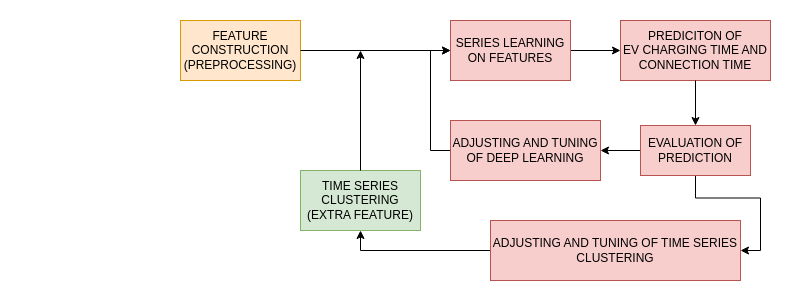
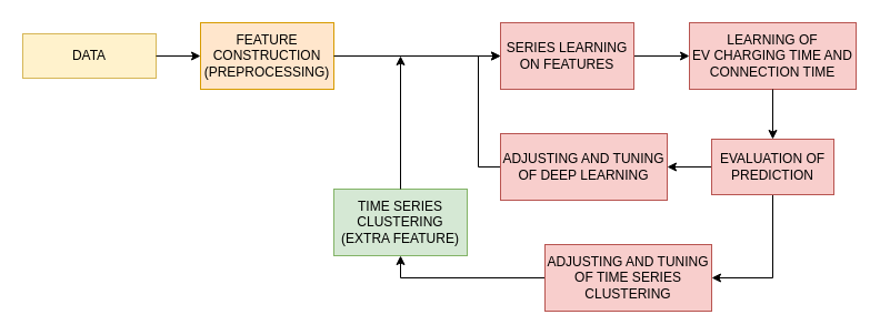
  <mxCell id="0" />
  <mxCell id="1" parent="0" />
+ <mxCell id="2" value="DATA" style="rounded=0;whiteSpace=wrap;html=1;fillColor=#fff2cc;strokeColor=#d6b656;" vertex="1" parent="1"><mxGeometry x="20" y="30" width="120" height="40" as="geometry" /></mxCell>
+ <mxCell id="3" value="" style="endArrow=classic;html=1;rounded=0;exitX=1;exitY=0.5;exitDx=0;exitDy=0;" edge="1" parent="1" source="2" target="4"><mxGeometry width="50" height="50" relative="1" as="geometry"><mxPoint x="410" y="130" as="sourcePoint" /><mxPoint x="220" y="50" as="targetPoint" /></mxGeometry></mxCell>
  <mxCell id="4" value="FEATURE CONSTRUCTION (PREPROCESSING)" style="rounded=0;whiteSpace=wrap;html=1;fillColor=#ffe6cc;strokeColor=#d79b00;" vertex="1" parent="1"><mxGeometry x="180" y="20" width="120" height="60" as="geometry" /></mxCell>
  <mxCell id="5" value="" style="edgeStyle=orthogonalEdgeStyle;rounded=0;orthogonalLoop=1;jettySize=auto;html=1;" edge="1" parent="1" source="6" target="10"><mxGeometry relative="1" as="geometry" /></mxCell>
  <mxCell id="6" value="SERIES LEARNING ON FEATURES" style="rounded=0;whiteSpace=wrap;html=1;fillColor=#f8cecc;strokeColor=#b85450;" vertex="1" parent="1"><mxGeometry x="450" y="20" width="120" height="60" as="geometry" /></mxCell>
  <mxCell id="7" value="TIME SERIES CLUSTERING (EXTRA FEATURE)" style="rounded=0;whiteSpace=wrap;html=1;fillColor=#d5e8d4;strokeColor=#82b366;" vertex="1" parent="1"><mxGeometry x="300" y="170" width="120" height="60" as="geometry" /></mxCell>
  <mxCell id="8" value="" style="endArrow=classic;html=1;rounded=0;exitX=0.5;exitY=0;exitDx=0;exitDy=0;" edge="1" parent="1" source="7"><mxGeometry width="50" height="50" relative="1" as="geometry"><mxPoint x="410" y="130" as="sourcePoint" /><mxPoint x="360" y="50" as="targetPoint" /></mxGeometry></mxCell>
  <mxCell id="9" value="" style="endArrow=classic;html=1;rounded=0;exitX=1;exitY=0.5;exitDx=0;exitDy=0;entryX=0;entryY=0.5;entryDx=0;entryDy=0;" edge="1" parent="1" source="4" target="6"><mxGeometry width="50" height="50" relative="1" as="geometry"><mxPoint x="410" y="130" as="sourcePoint" /><mxPoint x="460" y="80" as="targetPoint" /></mxGeometry></mxCell>
- <mxCell id="10" value="PREDICITON OF&lt;div&gt;EV CHARGING TIME AND CONNECTION TIME&lt;/div&gt;" style="rounded=0;whiteSpace=wrap;html=1;fillColor=#f8cecc;strokeColor=#b85450;" vertex="1" parent="1"><mxGeometry x="620" y="20" width="150" height="60" as="geometry" /></mxCell>
+ <mxCell id="10" value="LEARNING OF&lt;div&gt;EV CHARGING TIME AND CONNECTION TIME&lt;/div&gt;" style="rounded=0;whiteSpace=wrap;html=1;fillColor=#f8cecc;strokeColor=#b85450;" vertex="1" parent="1"><mxGeometry x="620" y="20" width="150" height="60" as="geometry" /></mxCell>
  <mxCell id="11" style="edgeStyle=orthogonalEdgeStyle;rounded=0;orthogonalLoop=1;jettySize=auto;html=1;exitX=0;exitY=0.5;exitDx=0;exitDy=0;entryX=1;entryY=0.5;entryDx=0;entryDy=0;" edge="1" parent="1" source="13" target="18"><mxGeometry relative="1" as="geometry" /></mxCell>
  <mxCell id="12" style="edgeStyle=orthogonalEdgeStyle;rounded=0;orthogonalLoop=1;jettySize=auto;html=1;entryX=1;entryY=0.5;entryDx=0;entryDy=0;" edge="1" parent="1" source="13" target="16"><mxGeometry relative="1" as="geometry"><mxPoint x="680" y="280" as="targetPoint" /></mxGeometry></mxCell>
  <mxCell id="13" value="EVALUATION OF PREDICTION" style="rounded=0;whiteSpace=wrap;html=1;fillColor=#f8cecc;strokeColor=#b85450;" vertex="1" parent="1"><mxGeometry x="640" y="125" width="110" height="50" as="geometry" /></mxCell>
  <mxCell id="14" value="" style="endArrow=classic;html=1;rounded=0;exitX=0.5;exitY=1;exitDx=0;exitDy=0;entryX=0.5;entryY=0;entryDx=0;entryDy=0;" edge="1" parent="1" source="10" target="13"><mxGeometry width="50" height="50" relative="1" as="geometry"><mxPoint x="410" y="130" as="sourcePoint" /><mxPoint x="460" y="80" as="targetPoint" /></mxGeometry></mxCell>
  <mxCell id="15" style="edgeStyle=orthogonalEdgeStyle;rounded=0;orthogonalLoop=1;jettySize=auto;html=1;entryX=0.5;entryY=1;entryDx=0;entryDy=0;" edge="1" parent="1" source="16" target="7"><mxGeometry relative="1" as="geometry" /></mxCell>
- <mxCell id="16" value="ADJUSTING AND TUNING OF TIME SERIES CLUSTERING" style="rounded=0;whiteSpace=wrap;html=1;fillColor=#f8cecc;strokeColor=#b85450;" vertex="1" parent="1"><mxGeometry x="490" y="220" width="250" height="60" as="geometry" /></mxCell>
+ <mxCell id="16" value="ADJUSTING AND TUNING OF TIME SERIES CLUSTERING" style="rounded=0;whiteSpace=wrap;html=1;fillColor=#f8cecc;strokeColor=#b85450;" vertex="1" parent="1"><mxGeometry x="490" y="220" width="150" height="60" as="geometry" /></mxCell>
  <mxCell id="17" style="edgeStyle=orthogonalEdgeStyle;rounded=0;orthogonalLoop=1;jettySize=auto;html=1;exitX=0;exitY=0.5;exitDx=0;exitDy=0;entryX=0;entryY=0.5;entryDx=0;entryDy=0;" edge="1" parent="1" source="18" target="6"><mxGeometry relative="1" as="geometry" /></mxCell>
  <mxCell id="18" value="ADJUSTING AND TUNING OF DEEP LEARNING" style="rounded=0;whiteSpace=wrap;html=1;fillColor=#f8cecc;strokeColor=#b85450;" vertex="1" parent="1"><mxGeometry x="450" y="120" width="150" height="60" as="geometry" /></mxCell>
